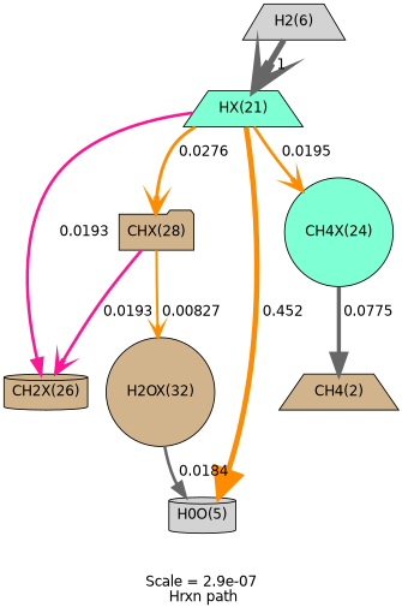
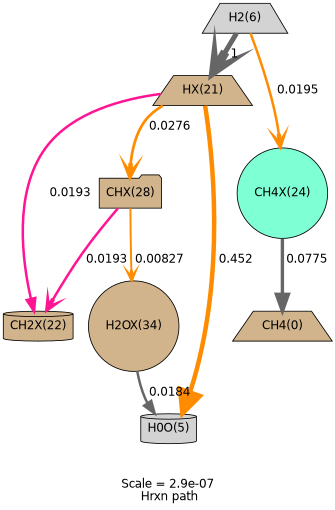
  digraph {
    fontname=Helvetica
    label="Scale = 2.9e-07\l Hrxn path"
    node [fillcolor=tan fontname=Helvetica shape=trapezium style=filled]
    edge [arrowhead=vee arrowsize=1.51 color=darkorange fontname=Helvetica penwidth=3.02]
    n1 [fillcolor=lightgrey label="H2(6)"]
-   n2 [fillcolor=aquamarine label="HX(21)"]
-   n3 [label="CH2X(26)" shape=cylinder]
+   n2 [label="HX(21)"]
+   n3 [label="CH2X(22)" shape=cylinder]
    n4 [label="CHX(28)" shape=folder]
    n5 [fillcolor=lightgrey label="H0O(5)" shape=cylinder]
    n6 [fillcolor=aquamarine label="CH4X(24)" shape=circle]
-   n7 [label="H2OX(32)" shape=circle]
-   n8 [label="CH4(2)"]
+   n7 [label="H2OX(34)" shape=circle]
+   n8 [label="CH4(0)"]
    n1 -> n2 [arrowsize=3 color=gray40 label=" 1" penwidth=6]
    n2 -> n3 [arrowhead=normal color=deeppink label=" 0.0193"]
    n2 -> n4 [arrowsize=1.64 label=" 0.0276" penwidth=3.29]
    n2 -> n5 [arrowhead=normal arrowsize=2.7 label=" 0.452" penwidth=5.4]
-   n2 -> n6 [label=" 0.0195" penwidth=3.03]
+   n1 -> n6 [label=" 0.0195" penwidth=3.03]
    n4 -> n3 [color=deeppink label=" 0.0193"]
    n4 -> n7 [arrowsize=1.19 label=" 0.00827" penwidth=2.38]
    n6 -> n8 [arrowhead=normal arrowsize=2.03 color=gray40 label=" 0.0775" penwidth=4.07]
    n7 -> n5 [arrowhead=normal arrowsize=1.49 color=gray40 label=" 0.0184" penwidth=2.98]
  }
